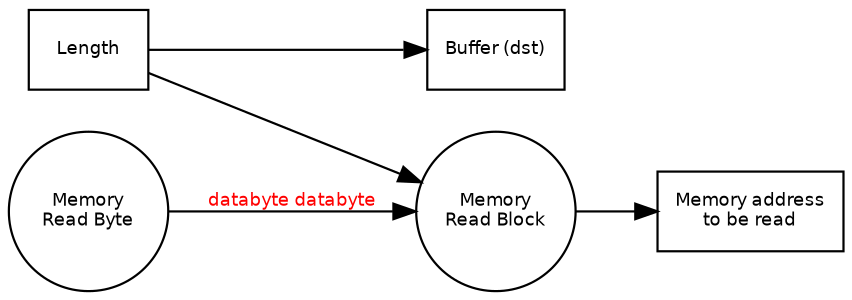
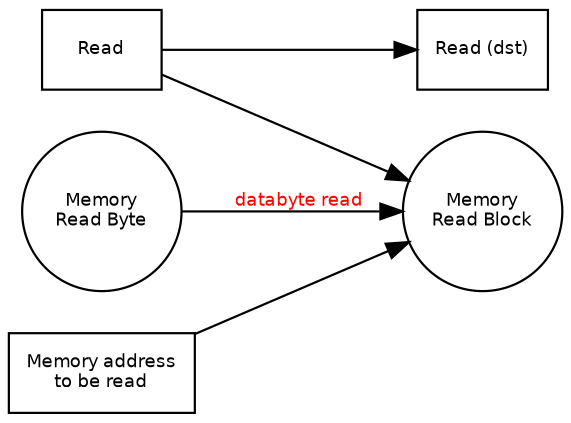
  digraph {
    rankdir=LR
    node [fontname="Bitstream Vera Sans" fontsize=8 shape=record]
    edge [fontcolor=Red fontname="Bitstream Vera Sans" fontsize=8]
-   n1 [label=Length]
+   n1 [label=Read]
    n2 [fixedsize=true label="Memory\nRead Block" shape=circle width=1]
-   n3 [label="Buffer (dst)"]
+   n3 [label="Read (dst)"]
    n4 [fixedsize=true label="Memory\nRead Byte" shape=circle width=1]
    n5 [label="Memory address\nto be read"]
    n1 -> n2
    n1 -> n3
-   n4 -> n2 [label="databyte databyte"]
-   n2 -> n5
+   n4 -> n2 [label="databyte read"]
+   n5 -> n2
  }
